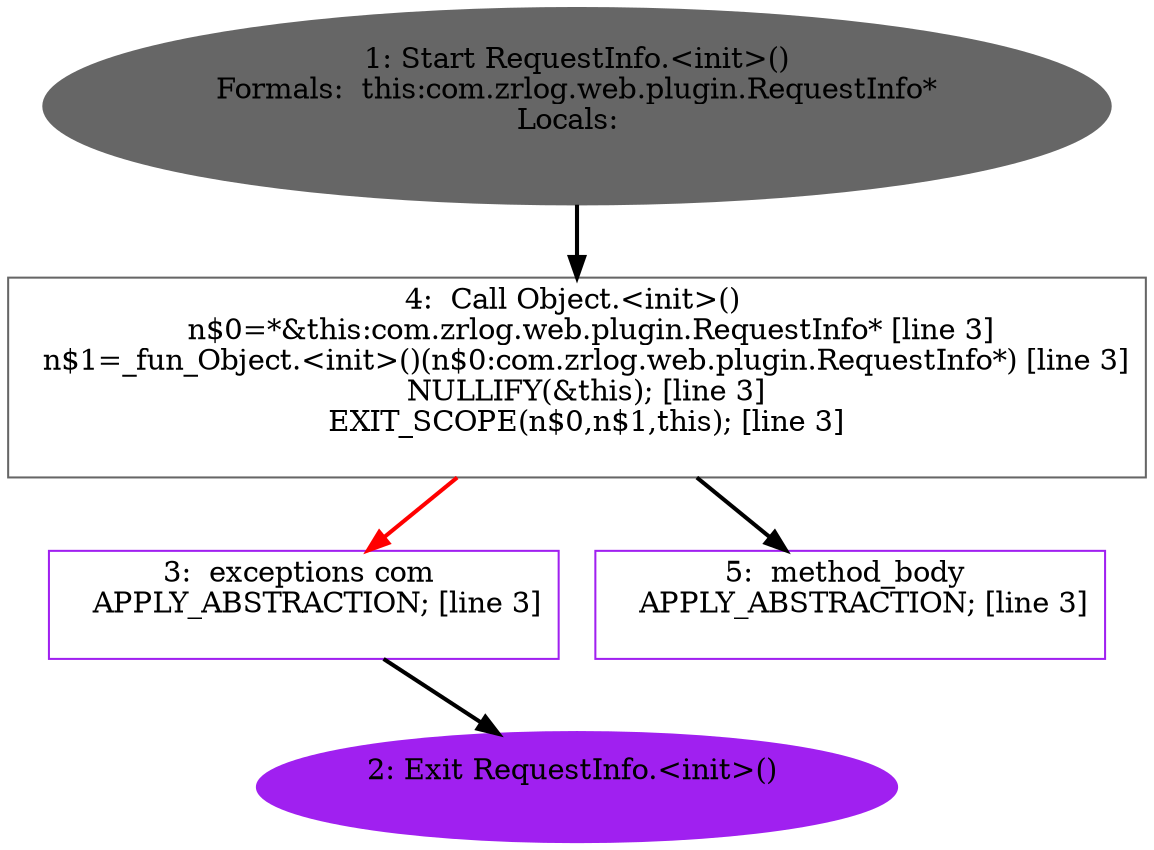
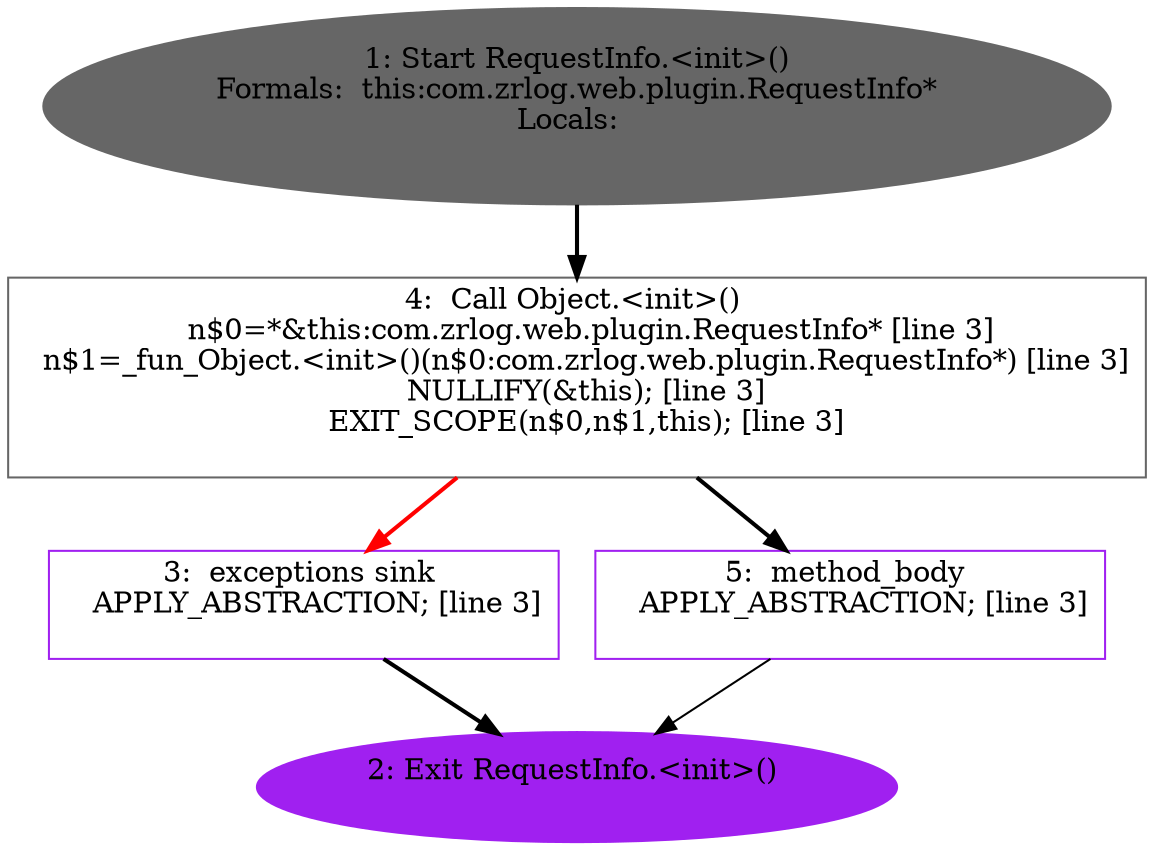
  digraph {
    node [color=purple shape=box]
    edge [style=bold]
    n1 [color=gray40 label="1: Start RequestInfo.<init>()\nFormals:  this:com.zrlog.web.plugin.RequestInfo*\nLocals:  \n  " style=filled shape=""]
    n2 [color=gray40 label="4:  Call Object.<init>() \n   n$0=*&this:com.zrlog.web.plugin.RequestInfo* [line 3]\n  n$1=_fun_Object.<init>()(n$0:com.zrlog.web.plugin.RequestInfo*) [line 3]\n  NULLIFY(&this); [line 3]\n  EXIT_SCOPE(n$0,n$1,this); [line 3]\n "]
-   n3 [label="3:  exceptions com \n   APPLY_ABSTRACTION; [line 3]\n "]
+   n3 [label="3:  exceptions sink \n   APPLY_ABSTRACTION; [line 3]\n "]
    n4 [label="5:  method_body \n   APPLY_ABSTRACTION; [line 3]\n "]
    n5 [label="2: Exit RequestInfo.<init>() \n  " style=filled shape=""]
    n1 -> n2
    n2 -> n3 [color=red]
    n2 -> n4
    n3 -> n5
+   n4 -> n5 [style=solid]
  }
